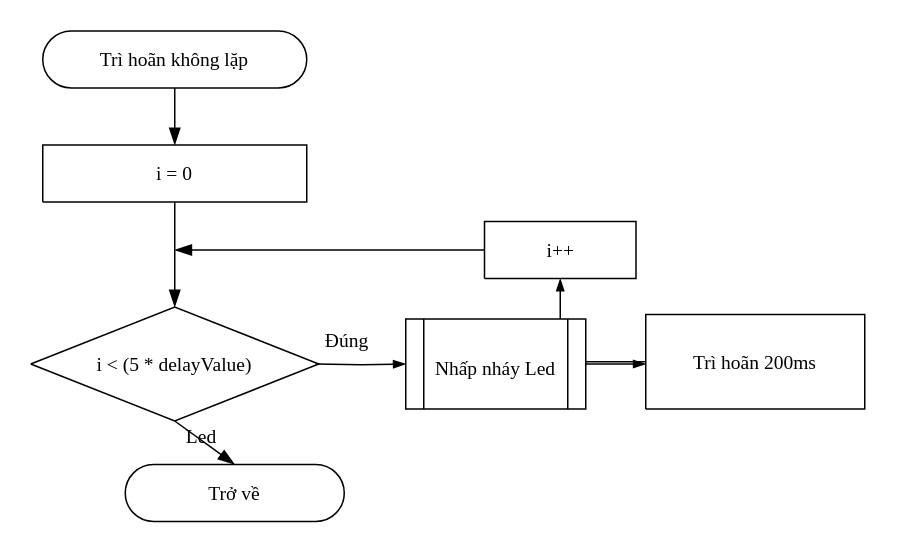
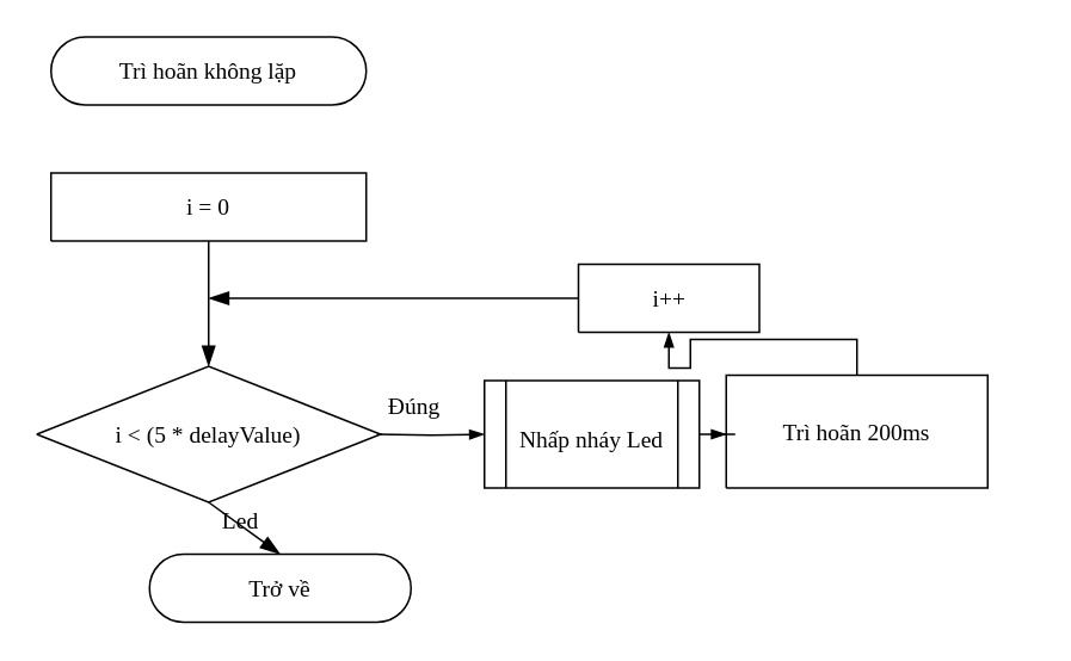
  <mxCell id="0" />
  <mxCell id="1" value="Flowchart" parent="0" />
  <mxCell id="2" value="&lt;font style=&quot;font-size: 13px; color: rgb(0, 0, 0); direction: ltr; letter-spacing: 0px; line-height: 120%; opacity: 1;&quot;&gt;Trì hoãn không lặp&lt;br style=&quot;font-size: 13px;&quot;&gt;&lt;/font&gt;" style="verticalAlign=middle;align=center;vsdxID=1;fillColor=#FFFFFF;gradientColor=none;shape=stencil(tVLLDoIwEPyaHkv6iAmcEf+jkQKNtSXbKvj3tlYiiHgx3mZ3Zncz7SBeuk70EjHiPNiTHFTtO8T3iDFlOgnKB4R4hXjZWJAt2IupU92LqIzobK9xw5jmKMlyGqcYuU0d8qgPSa6VmcnzIqPFN7mAY+BgvR2e+l2Sby+ceCxG5TBYL7yyZsFpAa3E4RRutGgXlBuk7Fftj17W1n9ysv2Sf/ESwOtPG6V1isScf89AaKX88OoO);strokeColor=#000000;spacingTop=-1;spacingBottom=-1;spacingLeft=-1;spacingRight=-1;labelBackgroundColor=none;rounded=0;html=1;whiteSpace=wrap;fontFamily=Times New Roman;fontSize=13;" parent="1" vertex="1"><mxGeometry x="28" y="20" width="176" height="38" as="geometry" /></mxCell>
  <mxCell id="3" value="&lt;font style=&quot;font-size: 13px; color: rgb(0, 0, 0); direction: ltr; letter-spacing: 0px; line-height: 120%; opacity: 1;&quot;&gt;i = 0&lt;br style=&quot;font-size: 13px;&quot;&gt;&lt;/font&gt;" style="verticalAlign=middle;align=center;vsdxID=2;fillColor=#FFFFFF;gradientColor=none;shape=stencil(nZBLDoAgDERP0z3SIyjew0SURgSD+Lu9kMZoXLhwN9O+tukAlrNpJg1SzDH4QW/URgNYgZTkjA4UkwJUgGXng+6DX1zLfmoymdXo17xh5zmRJ6Q42BWCfc2oJfdAr+Yv+AP9Cb7OJ3H/2JG1HNGz/84klThPVCc=);strokeColor=#000000;spacingTop=-1;spacingBottom=-1;spacingLeft=-1;spacingRight=-1;labelBackgroundColor=none;rounded=0;html=1;whiteSpace=wrap;fontFamily=Times New Roman;fontSize=13;" parent="1" vertex="1"><mxGeometry x="28" y="96" width="176" height="38" as="geometry" /></mxCell>
  <mxCell id="4" style="vsdxID=3;fillColor=#FFFFFF;gradientColor=none;shape=stencil(UzV2Ls5ILEhVNTIoLinKz04tz0wpyVA1dlE1MsrMy0gtyiwBslSNXVWNndPyi1LTi/JL81Ig/IJEkEoQKze/DGRCBUSfAUiHkUElhGcK4bpBVOZk5iGpNEVVikeloQHZpsK0YlWLz1QgA+HFtMycHEgIIcujBwlQCBKcxq4A);strokeColor=#000000;spacingTop=-1;spacingBottom=-1;spacingLeft=-1;spacingRight=-1;labelBackgroundColor=none;rounded=0;html=1;whiteSpace=wrap;fontFamily=Times New Roman;fontSize=13;" parent="1" vertex="1"><mxGeometry x="20" y="204" width="192" height="76" as="geometry" /></mxCell>
  <mxCell id="5" value="&lt;font style=&quot;font-size: 13px ; color: rgb(0 , 0 , 0) ; direction: ltr ; letter-spacing: 0px ; line-height: 120% ; opacity: 1&quot;&gt;i &amp;lt; (5 * delayValue)&lt;br style=&quot;font-size: 13px&quot;&gt;&lt;/font&gt;" style="text;vsdxID=3;fillColor=none;gradientColor=none;strokeColor=none;spacingTop=-1;spacingBottom=-1;spacingLeft=-1;spacingRight=-1;labelBackgroundColor=none;rounded=0;html=1;whiteSpace=wrap;verticalAlign=middle;align=center;;html=1;fontFamily=Times New Roman;fontSize=13;" parent="4" vertex="1"><mxGeometry x="16.01" y="9.33" width="160.07" height="57.15" as="geometry" /></mxCell>
  <mxCell id="6" value="&lt;font style=&quot;font-size: 13px; color: rgb(0, 0, 0); direction: ltr; letter-spacing: 0px; line-height: 120%; opacity: 1;&quot;&gt;Trở về&lt;br style=&quot;font-size: 13px;&quot;&gt;&lt;/font&gt;" style="verticalAlign=middle;align=center;vsdxID=4;fillColor=#FFFFFF;gradientColor=none;shape=stencil(tVJBDsIgEHwNRwxCTPVc6z+I3bZEhGZBW38vSI2ttV6Mt9md2d0MDBG5a2QLhDPn0Z6gU6VviNgTzpVpAJUPiIiCiLyyCDXaiylT3cqojOhsr3FDn+bWfLXL4hRnt6HD2KM+JLlWZiTfZismvsklHgOH8+046DdJvrzwyVPZK0fReumVNRNOS6yBhlO00rKeUK4DaGftj17m1n9ysvySf/ESwOtPK6V1isSYf89AaKX8iOIO);strokeColor=#000000;spacingTop=-1;spacingBottom=-1;spacingLeft=-1;spacingRight=-1;labelBackgroundColor=none;rounded=0;html=1;whiteSpace=wrap;fontFamily=Times New Roman;fontSize=13;" parent="1" vertex="1"><mxGeometry x="83" y="309" width="146" height="38" as="geometry" /></mxCell>
  <mxCell id="7" style="edgeStyle=orthogonalEdgeStyle;rounded=0;orthogonalLoop=1;jettySize=auto;html=1;entryX=0.5;entryY=1;entryDx=0;entryDy=0;entryPerimeter=0;endArrow=blockThin;endFill=1;fontFamily=Times New Roman;fontSize=13;" edge="1" parent="1" source="8" target="9"><mxGeometry relative="1" as="geometry" /></mxCell>
- <mxCell id="8" value="&lt;font style=&quot;font-size: 13px; color: rgb(0, 0, 0); direction: ltr; letter-spacing: 0px; line-height: 120%; opacity: 1;&quot;&gt;Trì hoãn 200ms&lt;br style=&quot;font-size: 13px;&quot;&gt;&lt;/font&gt;" style="verticalAlign=middle;align=center;vsdxID=5;fillColor=#FFFFFF;gradientColor=none;shape=stencil(nZBLDoAgDERP0z3SIyjew0SURgSD+Lu9kMZoXLhwN9O+tukAlrNpJg1SzDH4QW/URgNYgZTkjA4UkwJUgGXng+6DX1zLfmoymdXo17xh5zmRJ6Q42BWCfc2oJfdAr+Yv+AP9Cb7OJ3H/2JG1HNGz/84klThPVCc=);strokeColor=#000000;spacingTop=-1;spacingBottom=-1;spacingLeft=-1;spacingRight=-1;labelBackgroundColor=none;rounded=0;html=1;whiteSpace=wrap;fontFamily=Times New Roman;fontSize=13;" parent="1" vertex="1"><mxGeometry x="430" y="209" width="146" height="63" as="geometry" /></mxCell>
+ <mxCell id="8" value="&lt;font style=&quot;font-size: 13px; color: rgb(0, 0, 0); direction: ltr; letter-spacing: 0px; line-height: 120%; opacity: 1;&quot;&gt;Trì hoãn 200ms&lt;br style=&quot;font-size: 13px;&quot;&gt;&lt;/font&gt;" style="verticalAlign=middle;align=center;vsdxID=5;fillColor=#FFFFFF;gradientColor=none;shape=stencil(nZBLDoAgDERP0z3SIyjew0SURgSD+Lu9kMZoXLhwN9O+tukAlrNpJg1SzDH4QW/URgNYgZTkjA4UkwJUgGXng+6DX1zLfmoymdXo17xh5zmRJ6Q42BWCfc2oJfdAr+Yv+AP9Cb7OJ3H/2JG1HNGz/84klThPVCc=);strokeColor=#000000;spacingTop=-1;spacingBottom=-1;spacingLeft=-1;spacingRight=-1;labelBackgroundColor=none;rounded=0;html=1;whiteSpace=wrap;fontFamily=Times New Roman;fontSize=13;" parent="1" vertex="1"><mxGeometry x="405" y="209" width="146" height="63" as="geometry" /></mxCell>
  <mxCell id="9" value="&lt;font style=&quot;font-size: 13px; color: rgb(0, 0, 0); direction: ltr; letter-spacing: 0px; line-height: 120%; opacity: 1;&quot;&gt;i++&lt;br style=&quot;font-size: 13px;&quot;&gt;&lt;/font&gt;" style="verticalAlign=middle;align=center;vsdxID=6;fillColor=#FFFFFF;gradientColor=none;shape=stencil(nZBLDoAgDERP0z3SIyjew0SURgSD+Lu9kMZoXLhwN9O+tukAlrNpJg1SzDH4QW/URgNYgZTkjA4UkwJUgGXng+6DX1zLfmoymdXo17xh5zmRJ6Q42BWCfc2oJfdAr+Yv+AP9Cb7OJ3H/2JG1HNGz/84klThPVCc=);strokeColor=#000000;spacingTop=-1;spacingBottom=-1;spacingLeft=-1;spacingRight=-1;labelBackgroundColor=none;rounded=0;html=1;whiteSpace=wrap;fontFamily=Times New Roman;fontSize=13;" parent="1" vertex="1"><mxGeometry x="322.5" y="147" width="101" height="38" as="geometry" /></mxCell>
  <mxCell id="10" value="&lt;font style=&quot;font-size: 13px; color: rgb(0, 0, 0); direction: ltr; letter-spacing: 0px; line-height: 120%; opacity: 1;&quot;&gt;Đúng&lt;br style=&quot;font-size: 13px;&quot;&gt;&lt;/font&gt;" style="verticalAlign=middle;align=center;vsdxID=14;fillColor=none;gradientColor=none;shape=stencil(nZBLDoAgDERP0z3SIyjew0SURgSD+Lu9kMZoXLhwN9O+tukAlrNpJg1SzDH4QW/URgNYgZTkjA4UkwJUgGXng+6DX1zLfmoymdXo17xh5zmRJ6Q42BWCfc2oJfdAr+Yv+AP9Cb7OJ3H/2JG1HNGz/84klThPVCc=);strokeColor=none;labelBackgroundColor=none;rounded=0;html=1;whiteSpace=wrap;fontFamily=Times New Roman;fontSize=13;" parent="1" vertex="1"><mxGeometry x="212" y="209" width="38" height="33" as="geometry" /></mxCell>
  <mxCell id="11" value="&lt;font style=&quot;font-size: 13px; color: rgb(0, 0, 0); direction: ltr; letter-spacing: 0px; line-height: 120%; opacity: 1;&quot;&gt;Led&lt;br style=&quot;font-size: 13px;&quot;&gt;&lt;/font&gt;" style="verticalAlign=middle;align=center;vsdxID=15;fillColor=none;gradientColor=none;shape=stencil(nZBLDoAgDERP0z3SIyjew0SURgSD+Lu9kMZoXLhwN9O+tukAlrNpJg1SzDH4QW/URgNYgZTkjA4UkwJUgGXng+6DX1zLfmoymdXo17xh5zmRJ6Q42BWCfc2oJfdAr+Yv+AP9Cb7OJ3H/2JG1HNGz/84klThPVCc=);strokeColor=none;labelBackgroundColor=none;rounded=0;html=1;whiteSpace=wrap;fontFamily=Times New Roman;fontSize=13;" parent="1" vertex="1"><mxGeometry x="123" y="280" width="22" height="19" as="geometry" /></mxCell>
  <mxCell id="12" style="vsdxID=13;edgeStyle=none;startArrow=none;endArrow=blockThin;startSize=9;endSize=9;spacingTop=0;spacingBottom=0;spacingLeft=0;spacingRight=0;verticalAlign=middle;html=1;labelBackgroundColor=#ffffff;rounded=0;exitX=0;exitY=0.5;exitDx=0;exitDy=0;exitPerimeter=0;endFill=1;fontFamily=Times New Roman;fontSize=13;" parent="1" source="9" target="18" edge="1"><mxGeometry relative="1" as="geometry"><mxPoint as="offset" /><Array as="points" /></mxGeometry></mxCell>
  <mxCell id="13" style="edgeStyle=orthogonalEdgeStyle;rounded=0;orthogonalLoop=1;jettySize=auto;html=1;entryX=0;entryY=0.524;entryDx=0;entryDy=0;entryPerimeter=0;endArrow=blockThin;endFill=1;fontFamily=Times New Roman;fontSize=13;" edge="1" parent="1" source="14" target="8"><mxGeometry relative="1" as="geometry" /></mxCell>
  <mxCell id="14" value="" style="shape=process;whiteSpace=wrap;html=1;backgroundOutline=1;fontFamily=Times New Roman;fontSize=13;" vertex="1" parent="1"><mxGeometry x="270" y="212" width="120" height="60" as="geometry" /></mxCell>
  <mxCell id="15" value="Nhấp nháy Led" style="text;html=1;strokeColor=none;fillColor=none;align=center;verticalAlign=middle;whiteSpace=wrap;rounded=0;fontFamily=Times New Roman;fontSize=13;" vertex="1" parent="1"><mxGeometry x="280" y="215" width="100" height="60" as="geometry" /></mxCell>
  <mxCell id="16" style="edgeStyle=orthogonalEdgeStyle;rounded=0;orthogonalLoop=1;jettySize=auto;html=1;entryX=0;entryY=0.5;entryDx=0;entryDy=0;endArrow=blockThin;endFill=1;fontFamily=Times New Roman;fontSize=13;" edge="1" parent="1" target="14"><mxGeometry relative="1" as="geometry"><mxPoint x="210" y="242" as="sourcePoint" /></mxGeometry></mxCell>
  <mxCell id="17" value="Connector" parent="0" />
  <mxCell id="18" parent="17" vertex="1"><mxGeometry x="116" y="166" as="geometry" /></mxCell>
- <mxCell id="19" style="vsdxID=7;edgeStyle=none;startArrow=none;endArrow=blockThin;startSize=9;endSize=9;spacingTop=0;spacingBottom=0;spacingLeft=0;spacingRight=0;verticalAlign=middle;html=1;labelBackgroundColor=#ffffff;rounded=0;exitX=0.5;exitY=1;exitDx=0;exitDy=0;exitPerimeter=0;entryX=0.5;entryY=0;entryDx=0;entryDy=0;entryPerimeter=0;endFill=1;" parent="17" source="2" target="3" edge="1"><mxGeometry relative="1" as="geometry"><mxPoint x="12" as="offset" /><Array as="points" /></mxGeometry></mxCell>
  <mxCell id="20" style="vsdxID=8;edgeStyle=none;startArrow=none;endArrow=blockThin;startSize=9;endSize=9;spacingTop=0;spacingBottom=0;spacingLeft=0;spacingRight=0;verticalAlign=middle;html=1;labelBackgroundColor=#ffffff;rounded=0;exitX=0.5;exitY=1;exitDx=0;exitDy=0;exitPerimeter=0;entryX=0.5;entryY=0;entryDx=0;entryDy=0;entryPerimeter=0;endFill=1;" parent="17" source="3" target="4" edge="1"><mxGeometry relative="1" as="geometry"><mxPoint x="12" y="-1" as="offset" /><Array as="points" /></mxGeometry></mxCell>
  <mxCell id="21" style="vsdxID=9;edgeStyle=none;startArrow=none;endArrow=blockThin;startSize=9;endSize=9;spacingTop=0;spacingBottom=0;spacingLeft=0;spacingRight=0;verticalAlign=middle;html=1;labelBackgroundColor=#ffffff;rounded=0;exitX=0.5;exitY=1;exitDx=0;exitDy=0;exitPerimeter=0;entryX=0.5;entryY=0;entryDx=0;entryDy=0;entryPerimeter=0;endFill=1;" parent="17" source="4" target="6" edge="1"><mxGeometry relative="1" as="geometry"><mxPoint x="12" as="offset" /><Array as="points" /></mxGeometry></mxCell>
